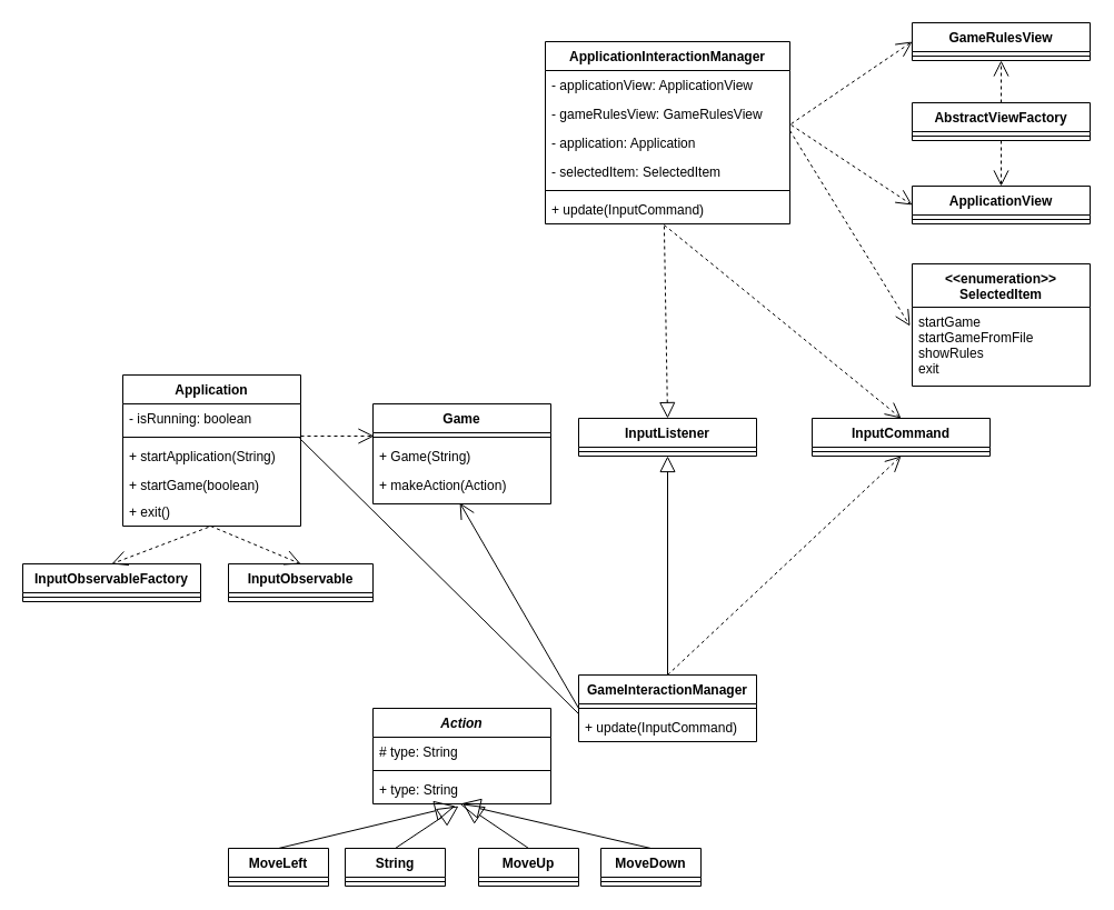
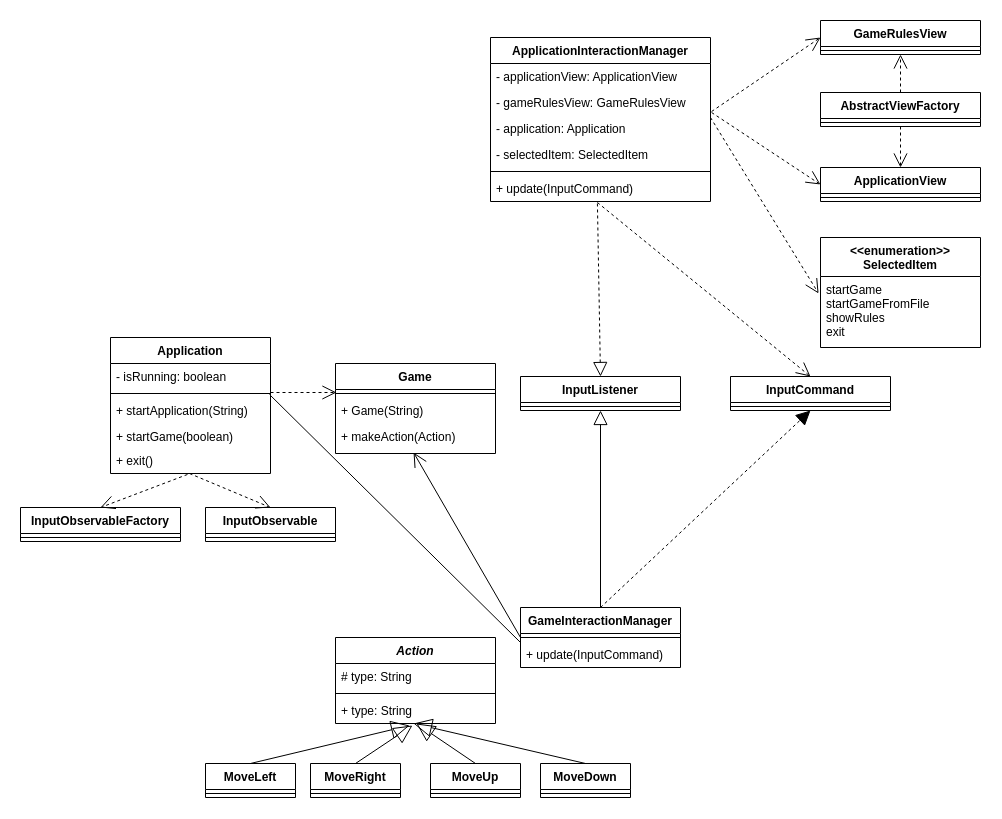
  <mxCell id="0" />
  <mxCell id="1" parent="0" />
  <mxCell id="2" value="Application" style="swimlane;fontStyle=1;align=center;verticalAlign=top;childLayout=stackLayout;horizontal=1;startSize=26;horizontalStack=0;resizeParent=1;resizeParentMax=0;resizeLast=0;collapsible=1;marginBottom=0;" vertex="1" parent="1"><mxGeometry x="110" y="337" width="160" height="136" as="geometry" /></mxCell>
  <mxCell id="3" value="- isRunning: boolean" style="text;strokeColor=none;fillColor=none;align=left;verticalAlign=top;spacingLeft=4;spacingRight=4;overflow=hidden;rotatable=0;points=[[0,0.5],[1,0.5]];portConstraint=eastwest;" vertex="1" parent="2"><mxGeometry y="26" width="160" height="26" as="geometry" /></mxCell>
  <mxCell id="4" value="" style="line;strokeWidth=1;fillColor=none;align=left;verticalAlign=middle;spacingTop=-1;spacingLeft=3;spacingRight=3;rotatable=0;labelPosition=right;points=[];portConstraint=eastwest;" vertex="1" parent="2"><mxGeometry y="52" width="160" height="8" as="geometry" /></mxCell>
  <mxCell id="5" value="+ startApplication(String)" style="text;strokeColor=none;fillColor=none;align=left;verticalAlign=top;spacingLeft=4;spacingRight=4;overflow=hidden;rotatable=0;points=[[0,0.5],[1,0.5]];portConstraint=eastwest;" vertex="1" parent="2"><mxGeometry y="60" width="160" height="50" as="geometry" /></mxCell>
  <mxCell id="6" value="+ exit()" style="text;strokeColor=none;fillColor=none;align=left;verticalAlign=top;spacingLeft=4;spacingRight=4;overflow=hidden;rotatable=0;points=[[0,0.5],[1,0.5]];portConstraint=eastwest;" vertex="1" parent="2"><mxGeometry y="110" width="160" height="26" as="geometry" /></mxCell>
  <mxCell id="7" value="+ startGame(boolean)" style="text;strokeColor=none;fillColor=none;align=left;verticalAlign=top;spacingLeft=4;spacingRight=4;overflow=hidden;rotatable=0;points=[[0,0.5],[1,0.5]];portConstraint=eastwest;" vertex="1" parent="1"><mxGeometry x="110" y="423" width="160" height="26" as="geometry" /></mxCell>
  <mxCell id="8" value="InputObservableFactory" style="swimlane;fontStyle=1;align=center;verticalAlign=top;childLayout=stackLayout;horizontal=1;startSize=26;horizontalStack=0;resizeParent=1;resizeParentMax=0;resizeLast=0;collapsible=1;marginBottom=0;" vertex="1" parent="1"><mxGeometry x="20" y="507" width="160" height="34" as="geometry" /></mxCell>
  <mxCell id="9" value="" style="line;strokeWidth=1;fillColor=none;align=left;verticalAlign=middle;spacingTop=-1;spacingLeft=3;spacingRight=3;rotatable=0;labelPosition=right;points=[];portConstraint=eastwest;" vertex="1" parent="8"><mxGeometry y="26" width="160" height="8" as="geometry" /></mxCell>
  <mxCell id="10" value="InputObservable" style="swimlane;fontStyle=1;align=center;verticalAlign=top;childLayout=stackLayout;horizontal=1;startSize=26;horizontalStack=0;resizeParent=1;resizeParentMax=0;resizeLast=0;collapsible=1;marginBottom=0;" vertex="1" parent="1"><mxGeometry x="205" y="507" width="130" height="34" as="geometry" /></mxCell>
  <mxCell id="11" value="" style="line;strokeWidth=1;fillColor=none;align=left;verticalAlign=middle;spacingTop=-1;spacingLeft=3;spacingRight=3;rotatable=0;labelPosition=right;points=[];portConstraint=eastwest;" vertex="1" parent="10"><mxGeometry y="26" width="130" height="8" as="geometry" /></mxCell>
  <mxCell id="12" value="" style="endArrow=open;endSize=12;dashed=1;html=1;exitX=0.481;exitY=1.038;exitDx=0;exitDy=0;exitPerimeter=0;entryX=0.5;entryY=0;entryDx=0;entryDy=0;" edge="1" parent="1" source="6" target="8"><mxGeometry width="160" relative="1" as="geometry"><mxPoint x="20" y="567" as="sourcePoint" /><mxPoint x="180" y="567" as="targetPoint" /></mxGeometry></mxCell>
  <mxCell id="13" value="" style="endArrow=open;endSize=12;dashed=1;html=1;exitX=0.494;exitY=1;exitDx=0;exitDy=0;exitPerimeter=0;entryX=0.5;entryY=0;entryDx=0;entryDy=0;" edge="1" parent="1" source="6" target="10"><mxGeometry width="160" relative="1" as="geometry"><mxPoint x="196.96" y="483.988" as="sourcePoint" /><mxPoint x="110" y="517" as="targetPoint" /></mxGeometry></mxCell>
  <mxCell id="14" value="ApplicationInteractionManager" style="swimlane;fontStyle=1;align=center;verticalAlign=top;childLayout=stackLayout;horizontal=1;startSize=26;horizontalStack=0;resizeParent=1;resizeParentMax=0;resizeLast=0;collapsible=1;marginBottom=0;" vertex="1" parent="1"><mxGeometry x="490" y="37" width="220" height="164" as="geometry" /></mxCell>
  <mxCell id="15" value="- applicationView: ApplicationView" style="text;strokeColor=none;fillColor=none;align=left;verticalAlign=top;spacingLeft=4;spacingRight=4;overflow=hidden;rotatable=0;points=[[0,0.5],[1,0.5]];portConstraint=eastwest;" vertex="1" parent="14"><mxGeometry y="26" width="220" height="26" as="geometry" /></mxCell>
  <mxCell id="16" value="- gameRulesView: GameRulesView" style="text;strokeColor=none;fillColor=none;align=left;verticalAlign=top;spacingLeft=4;spacingRight=4;overflow=hidden;rotatable=0;points=[[0,0.5],[1,0.5]];portConstraint=eastwest;" vertex="1" parent="14"><mxGeometry y="52" width="220" height="26" as="geometry" /></mxCell>
  <mxCell id="17" value="- application: Application" style="text;strokeColor=none;fillColor=none;align=left;verticalAlign=top;spacingLeft=4;spacingRight=4;overflow=hidden;rotatable=0;points=[[0,0.5],[1,0.5]];portConstraint=eastwest;" vertex="1" parent="14"><mxGeometry y="78" width="220" height="26" as="geometry" /></mxCell>
  <mxCell id="18" value="- selectedItem: SelectedItem" style="text;strokeColor=none;fillColor=none;align=left;verticalAlign=top;spacingLeft=4;spacingRight=4;overflow=hidden;rotatable=0;points=[[0,0.5],[1,0.5]];portConstraint=eastwest;" vertex="1" parent="14"><mxGeometry y="104" width="220" height="26" as="geometry" /></mxCell>
  <mxCell id="19" value="" style="line;strokeWidth=1;fillColor=none;align=left;verticalAlign=middle;spacingTop=-1;spacingLeft=3;spacingRight=3;rotatable=0;labelPosition=right;points=[];portConstraint=eastwest;" vertex="1" parent="14"><mxGeometry y="130" width="220" height="8" as="geometry" /></mxCell>
  <mxCell id="20" value="+ update(InputCommand)" style="text;strokeColor=none;fillColor=none;align=left;verticalAlign=top;spacingLeft=4;spacingRight=4;overflow=hidden;rotatable=0;points=[[0,0.5],[1,0.5]];portConstraint=eastwest;" vertex="1" parent="14"><mxGeometry y="138" width="220" height="26" as="geometry" /></mxCell>
  <mxCell id="21" value="Game" style="swimlane;fontStyle=1;align=center;verticalAlign=top;childLayout=stackLayout;horizontal=1;startSize=26;horizontalStack=0;resizeParent=1;resizeParentMax=0;resizeLast=0;collapsible=1;marginBottom=0;" vertex="1" parent="1"><mxGeometry x="335" y="363" width="160" height="90" as="geometry" /></mxCell>
  <mxCell id="22" value="" style="line;strokeWidth=1;fillColor=none;align=left;verticalAlign=middle;spacingTop=-1;spacingLeft=3;spacingRight=3;rotatable=0;labelPosition=right;points=[];portConstraint=eastwest;" vertex="1" parent="21"><mxGeometry y="26" width="160" height="8" as="geometry" /></mxCell>
  <mxCell id="23" value="+ Game(String)" style="text;strokeColor=none;fillColor=none;align=left;verticalAlign=top;spacingLeft=4;spacingRight=4;overflow=hidden;rotatable=0;points=[[0,0.5],[1,0.5]];portConstraint=eastwest;" vertex="1" parent="21"><mxGeometry y="34" width="160" height="26" as="geometry" /></mxCell>
  <mxCell id="24" value="+ makeAction(Action)" style="text;strokeColor=none;fillColor=none;align=left;verticalAlign=top;spacingLeft=4;spacingRight=4;overflow=hidden;rotatable=0;points=[[0,0.5],[1,0.5]];portConstraint=eastwest;" vertex="1" parent="21"><mxGeometry y="60" width="160" height="30" as="geometry" /></mxCell>
  <mxCell id="25" value="" style="endArrow=open;endSize=12;dashed=1;html=1;entryX=0.006;entryY=-0.192;entryDx=0;entryDy=0;entryPerimeter=0;" edge="1" parent="1" target="23"><mxGeometry width="160" relative="1" as="geometry"><mxPoint x="270" y="392" as="sourcePoint" /><mxPoint x="280" y="517" as="targetPoint" /></mxGeometry></mxCell>
  <mxCell id="26" value="InputListener" style="swimlane;fontStyle=1;align=center;verticalAlign=top;childLayout=stackLayout;horizontal=1;startSize=26;horizontalStack=0;resizeParent=1;resizeParentMax=0;resizeLast=0;collapsible=1;marginBottom=0;" vertex="1" parent="1"><mxGeometry x="520" y="376" width="160" height="34" as="geometry" /></mxCell>
  <mxCell id="27" value="" style="line;strokeWidth=1;fillColor=none;align=left;verticalAlign=middle;spacingTop=-1;spacingLeft=3;spacingRight=3;rotatable=0;labelPosition=right;points=[];portConstraint=eastwest;" vertex="1" parent="26"><mxGeometry y="26" width="160" height="8" as="geometry" /></mxCell>
  <mxCell id="28" value="" style="endArrow=block;dashed=1;endFill=0;endSize=12;html=1;exitX=0.486;exitY=1.077;exitDx=0;exitDy=0;exitPerimeter=0;entryX=0.5;entryY=0;entryDx=0;entryDy=0;" edge="1" parent="1" source="20" target="26"><mxGeometry width="160" relative="1" as="geometry"><mxPoint x="600" y="217" as="sourcePoint" /><mxPoint x="740" y="297" as="targetPoint" /></mxGeometry></mxCell>
  <mxCell id="29" value="GameInteractionManager" style="swimlane;fontStyle=1;align=center;verticalAlign=top;childLayout=stackLayout;horizontal=1;startSize=26;horizontalStack=0;resizeParent=1;resizeParentMax=0;resizeLast=0;collapsible=1;marginBottom=0;" vertex="1" parent="1"><mxGeometry x="520" y="607" width="160" height="60" as="geometry" /></mxCell>
  <mxCell id="30" value="" style="line;strokeWidth=1;fillColor=none;align=left;verticalAlign=middle;spacingTop=-1;spacingLeft=3;spacingRight=3;rotatable=0;labelPosition=right;points=[];portConstraint=eastwest;" vertex="1" parent="29"><mxGeometry y="26" width="160" height="8" as="geometry" /></mxCell>
  <mxCell id="31" value="+ update(InputCommand)" style="text;strokeColor=none;fillColor=none;align=left;verticalAlign=top;spacingLeft=4;spacingRight=4;overflow=hidden;rotatable=0;points=[[0,0.5],[1,0.5]];portConstraint=eastwest;" vertex="1" parent="29"><mxGeometry y="34" width="160" height="26" as="geometry" /></mxCell>
  <mxCell id="32" value="" style="endArrow=block;dashed=0;endFill=0;endSize=12;html=1;exitX=0.5;exitY=0;exitDx=0;exitDy=0;entryX=0.5;entryY=1;entryDx=0;entryDy=0;" edge="1" parent="1" source="29" target="26"><mxGeometry width="160" relative="1" as="geometry"><mxPoint x="606.92" y="213.002" as="sourcePoint" /><mxPoint x="610" y="386" as="targetPoint" /></mxGeometry></mxCell>
  <mxCell id="33" value="" style="endArrow=open;endFill=1;endSize=12;html=1;exitX=0;exitY=0.5;exitDx=0;exitDy=0;exitPerimeter=0;entryX=0.488;entryY=0.967;entryDx=0;entryDy=0;entryPerimeter=0;" edge="1" parent="1" source="30" target="24"><mxGeometry width="160" relative="1" as="geometry"><mxPoint x="170" y="597" as="sourcePoint" /><mxPoint x="330" y="597" as="targetPoint" /></mxGeometry></mxCell>
  <mxCell id="34" value="Action" style="swimlane;fontStyle=3;align=center;verticalAlign=top;childLayout=stackLayout;horizontal=1;startSize=26;horizontalStack=0;resizeParent=1;resizeParentMax=0;resizeLast=0;collapsible=1;marginBottom=0;" vertex="1" parent="1"><mxGeometry x="335" y="637" width="160" height="86" as="geometry" /></mxCell>
  <mxCell id="35" value="# type: String" style="text;strokeColor=none;fillColor=none;align=left;verticalAlign=top;spacingLeft=4;spacingRight=4;overflow=hidden;rotatable=0;points=[[0,0.5],[1,0.5]];portConstraint=eastwest;" vertex="1" parent="34"><mxGeometry y="26" width="160" height="26" as="geometry" /></mxCell>
  <mxCell id="36" value="" style="line;strokeWidth=1;fillColor=none;align=left;verticalAlign=middle;spacingTop=-1;spacingLeft=3;spacingRight=3;rotatable=0;labelPosition=right;points=[];portConstraint=eastwest;" vertex="1" parent="34"><mxGeometry y="52" width="160" height="8" as="geometry" /></mxCell>
  <mxCell id="37" value="+ type: String" style="text;strokeColor=none;fillColor=none;align=left;verticalAlign=top;spacingLeft=4;spacingRight=4;overflow=hidden;rotatable=0;points=[[0,0.5],[1,0.5]];portConstraint=eastwest;" vertex="1" parent="34"><mxGeometry y="60" width="160" height="26" as="geometry" /></mxCell>
  <mxCell id="38" value="MoveLeft" style="swimlane;fontStyle=1;align=center;verticalAlign=top;childLayout=stackLayout;horizontal=1;startSize=26;horizontalStack=0;resizeParent=1;resizeParentMax=0;resizeLast=0;collapsible=1;marginBottom=0;" vertex="1" parent="1"><mxGeometry x="205" y="763" width="90" height="34" as="geometry" /></mxCell>
  <mxCell id="39" value="" style="line;strokeWidth=1;fillColor=none;align=left;verticalAlign=middle;spacingTop=-1;spacingLeft=3;spacingRight=3;rotatable=0;labelPosition=right;points=[];portConstraint=eastwest;" vertex="1" parent="38"><mxGeometry y="26" width="90" height="8" as="geometry" /></mxCell>
  <mxCell id="40" value="" style="endArrow=block;endSize=16;endFill=0;html=1;exitX=0.5;exitY=0;exitDx=0;exitDy=0;entryX=0.463;entryY=1.077;entryDx=0;entryDy=0;entryPerimeter=0;" edge="1" parent="1" source="38" target="37"><mxGeometry width="160" relative="1" as="geometry"><mxPoint x="120" y="857" as="sourcePoint" /><mxPoint x="280" y="857" as="targetPoint" /></mxGeometry></mxCell>
- <mxCell id="41" value="String" style="swimlane;fontStyle=1;align=center;verticalAlign=top;childLayout=stackLayout;horizontal=1;startSize=26;horizontalStack=0;resizeParent=1;resizeParentMax=0;resizeLast=0;collapsible=1;marginBottom=0;" vertex="1" parent="1"><mxGeometry x="310" y="763" width="90" height="34" as="geometry" /></mxCell>
+ <mxCell id="41" value="MoveRight" style="swimlane;fontStyle=1;align=center;verticalAlign=top;childLayout=stackLayout;horizontal=1;startSize=26;horizontalStack=0;resizeParent=1;resizeParentMax=0;resizeLast=0;collapsible=1;marginBottom=0;" vertex="1" parent="1"><mxGeometry x="310" y="763" width="90" height="34" as="geometry" /></mxCell>
  <mxCell id="42" value="" style="line;strokeWidth=1;fillColor=none;align=left;verticalAlign=middle;spacingTop=-1;spacingLeft=3;spacingRight=3;rotatable=0;labelPosition=right;points=[];portConstraint=eastwest;" vertex="1" parent="41"><mxGeometry y="26" width="90" height="8" as="geometry" /></mxCell>
  <mxCell id="43" value="MoveUp" style="swimlane;fontStyle=1;align=center;verticalAlign=top;childLayout=stackLayout;horizontal=1;startSize=26;horizontalStack=0;resizeParent=1;resizeParentMax=0;resizeLast=0;collapsible=1;marginBottom=0;" vertex="1" parent="1"><mxGeometry x="430" y="763" width="90" height="34" as="geometry" /></mxCell>
  <mxCell id="44" value="" style="line;strokeWidth=1;fillColor=none;align=left;verticalAlign=middle;spacingTop=-1;spacingLeft=3;spacingRight=3;rotatable=0;labelPosition=right;points=[];portConstraint=eastwest;" vertex="1" parent="43"><mxGeometry y="26" width="90" height="8" as="geometry" /></mxCell>
  <mxCell id="45" value="MoveDown" style="swimlane;fontStyle=1;align=center;verticalAlign=top;childLayout=stackLayout;horizontal=1;startSize=26;horizontalStack=0;resizeParent=1;resizeParentMax=0;resizeLast=0;collapsible=1;marginBottom=0;" vertex="1" parent="1"><mxGeometry x="540" y="763" width="90" height="34" as="geometry" /></mxCell>
  <mxCell id="46" value="" style="line;strokeWidth=1;fillColor=none;align=left;verticalAlign=middle;spacingTop=-1;spacingLeft=3;spacingRight=3;rotatable=0;labelPosition=right;points=[];portConstraint=eastwest;" vertex="1" parent="45"><mxGeometry y="26" width="90" height="8" as="geometry" /></mxCell>
  <mxCell id="47" value="" style="endArrow=block;endSize=16;endFill=0;html=1;exitX=0.5;exitY=0;exitDx=0;exitDy=0;entryX=0.481;entryY=1.077;entryDx=0;entryDy=0;entryPerimeter=0;" edge="1" parent="1" source="41" target="37"><mxGeometry width="160" relative="1" as="geometry"><mxPoint x="265" y="807" as="sourcePoint" /><mxPoint x="410" y="727" as="targetPoint" /></mxGeometry></mxCell>
  <mxCell id="48" value="" style="endArrow=block;endSize=16;endFill=0;html=1;exitX=0.5;exitY=0;exitDx=0;exitDy=0;entryX=0.506;entryY=1;entryDx=0;entryDy=0;entryPerimeter=0;" edge="1" parent="1" source="43" target="37"><mxGeometry width="160" relative="1" as="geometry"><mxPoint x="455" y="807" as="sourcePoint" /><mxPoint x="421.96" y="735.002" as="targetPoint" /></mxGeometry></mxCell>
  <mxCell id="49" value="" style="endArrow=block;endSize=16;endFill=0;html=1;exitX=0.5;exitY=0;exitDx=0;exitDy=0;entryX=0.488;entryY=1;entryDx=0;entryDy=0;entryPerimeter=0;" edge="1" parent="1" source="45" target="37"><mxGeometry width="160" relative="1" as="geometry"><mxPoint x="595" y="807" as="sourcePoint" /><mxPoint x="425.96" y="733" as="targetPoint" /></mxGeometry></mxCell>
  <mxCell id="50" value="InputCommand" style="swimlane;fontStyle=1;align=center;verticalAlign=top;childLayout=stackLayout;horizontal=1;startSize=26;horizontalStack=0;resizeParent=1;resizeParentMax=0;resizeLast=0;collapsible=1;marginBottom=0;" vertex="1" parent="1"><mxGeometry x="730" y="376" width="160" height="34" as="geometry" /></mxCell>
  <mxCell id="51" value="" style="line;strokeWidth=1;fillColor=none;align=left;verticalAlign=middle;spacingTop=-1;spacingLeft=3;spacingRight=3;rotatable=0;labelPosition=right;points=[];portConstraint=eastwest;" vertex="1" parent="50"><mxGeometry y="26" width="160" height="8" as="geometry" /></mxCell>
  <mxCell id="52" value="" style="endArrow=open;endSize=12;dashed=1;html=1;exitX=0.486;exitY=1.038;exitDx=0;exitDy=0;exitPerimeter=0;entryX=0.5;entryY=0;entryDx=0;entryDy=0;" edge="1" parent="1" source="20" target="50"><mxGeometry width="160" relative="1" as="geometry"><mxPoint x="760.04" y="267" as="sourcePoint" /><mxPoint x="841" y="301" as="targetPoint" /></mxGeometry></mxCell>
- <mxCell id="53" value="" style="endArrow=open;endSize=12;dashed=1;html=1;entryX=0.5;entryY=1;entryDx=0;entryDy=0;exitX=0.5;exitY=0;exitDx=0;exitDy=0;" edge="1" parent="1" source="29" target="50"><mxGeometry width="160" relative="1" as="geometry"><mxPoint x="600" y="517" as="sourcePoint" /><mxPoint x="820" y="386" as="targetPoint" /></mxGeometry></mxCell>
+ <mxCell id="53" value="" style="endArrow=block;endSize=12;dashed=1;html=1;entryX=0.5;entryY=1;entryDx=0;entryDy=0;exitX=0.5;exitY=0;exitDx=0;exitDy=0;" edge="1" parent="1" source="29" target="50"><mxGeometry width="160" relative="1" as="geometry"><mxPoint x="600" y="517" as="sourcePoint" /><mxPoint x="820" y="386" as="targetPoint" /></mxGeometry></mxCell>
  <mxCell id="54" value="AbstractViewFactory" style="swimlane;fontStyle=1;align=center;verticalAlign=top;childLayout=stackLayout;horizontal=1;startSize=26;horizontalStack=0;resizeParent=1;resizeParentMax=0;resizeLast=0;collapsible=1;marginBottom=0;" vertex="1" parent="1"><mxGeometry x="820" y="92" width="160" height="34" as="geometry" /></mxCell>
  <mxCell id="55" value="" style="line;strokeWidth=1;fillColor=none;align=left;verticalAlign=middle;spacingTop=-1;spacingLeft=3;spacingRight=3;rotatable=0;labelPosition=right;points=[];portConstraint=eastwest;" vertex="1" parent="54"><mxGeometry y="26" width="160" height="8" as="geometry" /></mxCell>
  <mxCell id="56" value="ApplicationView" style="swimlane;fontStyle=1;align=center;verticalAlign=top;childLayout=stackLayout;horizontal=1;startSize=26;horizontalStack=0;resizeParent=1;resizeParentMax=0;resizeLast=0;collapsible=1;marginBottom=0;" vertex="1" parent="1"><mxGeometry x="820" y="167" width="160" height="34" as="geometry" /></mxCell>
  <mxCell id="57" value="" style="line;strokeWidth=1;fillColor=none;align=left;verticalAlign=middle;spacingTop=-1;spacingLeft=3;spacingRight=3;rotatable=0;labelPosition=right;points=[];portConstraint=eastwest;" vertex="1" parent="56"><mxGeometry y="26" width="160" height="8" as="geometry" /></mxCell>
  <mxCell id="58" value="" style="endArrow=open;endSize=12;dashed=1;html=1;exitX=0.5;exitY=1;exitDx=0;exitDy=0;entryX=0.5;entryY=0;entryDx=0;entryDy=0;" edge="1" parent="1" source="54" target="56"><mxGeometry width="160" relative="1" as="geometry"><mxPoint x="718.9" y="120.996" as="sourcePoint" /><mxPoint x="840" y="-6" as="targetPoint" /></mxGeometry></mxCell>
  <mxCell id="59" value="GameRulesView" style="swimlane;fontStyle=1;align=center;verticalAlign=top;childLayout=stackLayout;horizontal=1;startSize=26;horizontalStack=0;resizeParent=1;resizeParentMax=0;resizeLast=0;collapsible=1;marginBottom=0;" vertex="1" parent="1"><mxGeometry x="820" y="20" width="160" height="34" as="geometry" /></mxCell>
  <mxCell id="60" value="" style="line;strokeWidth=1;fillColor=none;align=left;verticalAlign=middle;spacingTop=-1;spacingLeft=3;spacingRight=3;rotatable=0;labelPosition=right;points=[];portConstraint=eastwest;" vertex="1" parent="59"><mxGeometry y="26" width="160" height="8" as="geometry" /></mxCell>
  <mxCell id="61" value="" style="endArrow=open;endSize=12;dashed=1;html=1;entryX=0.5;entryY=1;entryDx=0;entryDy=0;exitX=0.5;exitY=0;exitDx=0;exitDy=0;" edge="1" parent="1" source="54" target="59"><mxGeometry width="160" relative="1" as="geometry"><mxPoint x="1050" y="67" as="sourcePoint" /><mxPoint x="910" y="177" as="targetPoint" /></mxGeometry></mxCell>
  <mxCell id="62" value="" style="endArrow=open;endSize=12;dashed=1;html=1;exitX=1.005;exitY=-0.154;exitDx=0;exitDy=0;exitPerimeter=0;entryX=0;entryY=0.5;entryDx=0;entryDy=0;" edge="1" parent="1" source="17" target="59"><mxGeometry width="160" relative="1" as="geometry"><mxPoint x="718.9" y="120.996" as="sourcePoint" /><mxPoint x="830" y="119" as="targetPoint" /></mxGeometry></mxCell>
  <mxCell id="63" value="" style="endArrow=open;endSize=12;dashed=1;html=1;exitX=1.005;exitY=-0.115;exitDx=0;exitDy=0;exitPerimeter=0;entryX=0;entryY=0.5;entryDx=0;entryDy=0;" edge="1" parent="1" source="17" target="56"><mxGeometry width="160" relative="1" as="geometry"><mxPoint x="721.1" y="120.996" as="sourcePoint" /><mxPoint x="810" y="187" as="targetPoint" /></mxGeometry></mxCell>
  <mxCell id="64" value="&lt;&lt;enumeration&gt;&gt;&#10;SelectedItem&#10;" style="swimlane;fontStyle=1;align=center;verticalAlign=top;childLayout=stackLayout;horizontal=1;startSize=39;horizontalStack=0;resizeParent=1;resizeParentMax=0;resizeLast=0;collapsible=1;marginBottom=0;" vertex="1" parent="1"><mxGeometry x="820" y="237" width="160" height="110" as="geometry" /></mxCell>
  <mxCell id="65" value="startGame&#10;startGameFromFile&#10;showRules&#10;exit&#10;" style="text;strokeColor=none;fillColor=none;align=left;verticalAlign=top;spacingLeft=4;spacingRight=4;overflow=hidden;rotatable=0;points=[[0,0.5],[1,0.5]];portConstraint=eastwest;" vertex="1" parent="64"><mxGeometry y="39" width="160" height="71" as="geometry" /></mxCell>
  <mxCell id="66" value="" style="endArrow=open;endSize=12;dashed=1;html=1;entryX=-0.012;entryY=0.239;entryDx=0;entryDy=0;entryPerimeter=0;" edge="1" parent="1" target="65"><mxGeometry width="160" relative="1" as="geometry"><mxPoint x="710" y="117" as="sourcePoint" /><mxPoint x="829" y="219" as="targetPoint" /></mxGeometry></mxCell>
  <mxCell id="67" value="" style="endArrow=none;html=1;entryX=0;entryY=0.038;entryDx=0;entryDy=0;exitX=0.994;exitY=-0.06;exitDx=0;exitDy=0;exitPerimeter=0;entryPerimeter=0;" edge="1" parent="1" source="5" target="31"><mxGeometry width="50" height="50" relative="1" as="geometry"><mxPoint x="280" y="396.01" as="sourcePoint" /><mxPoint x="500" y="138" as="targetPoint" /></mxGeometry></mxCell>
